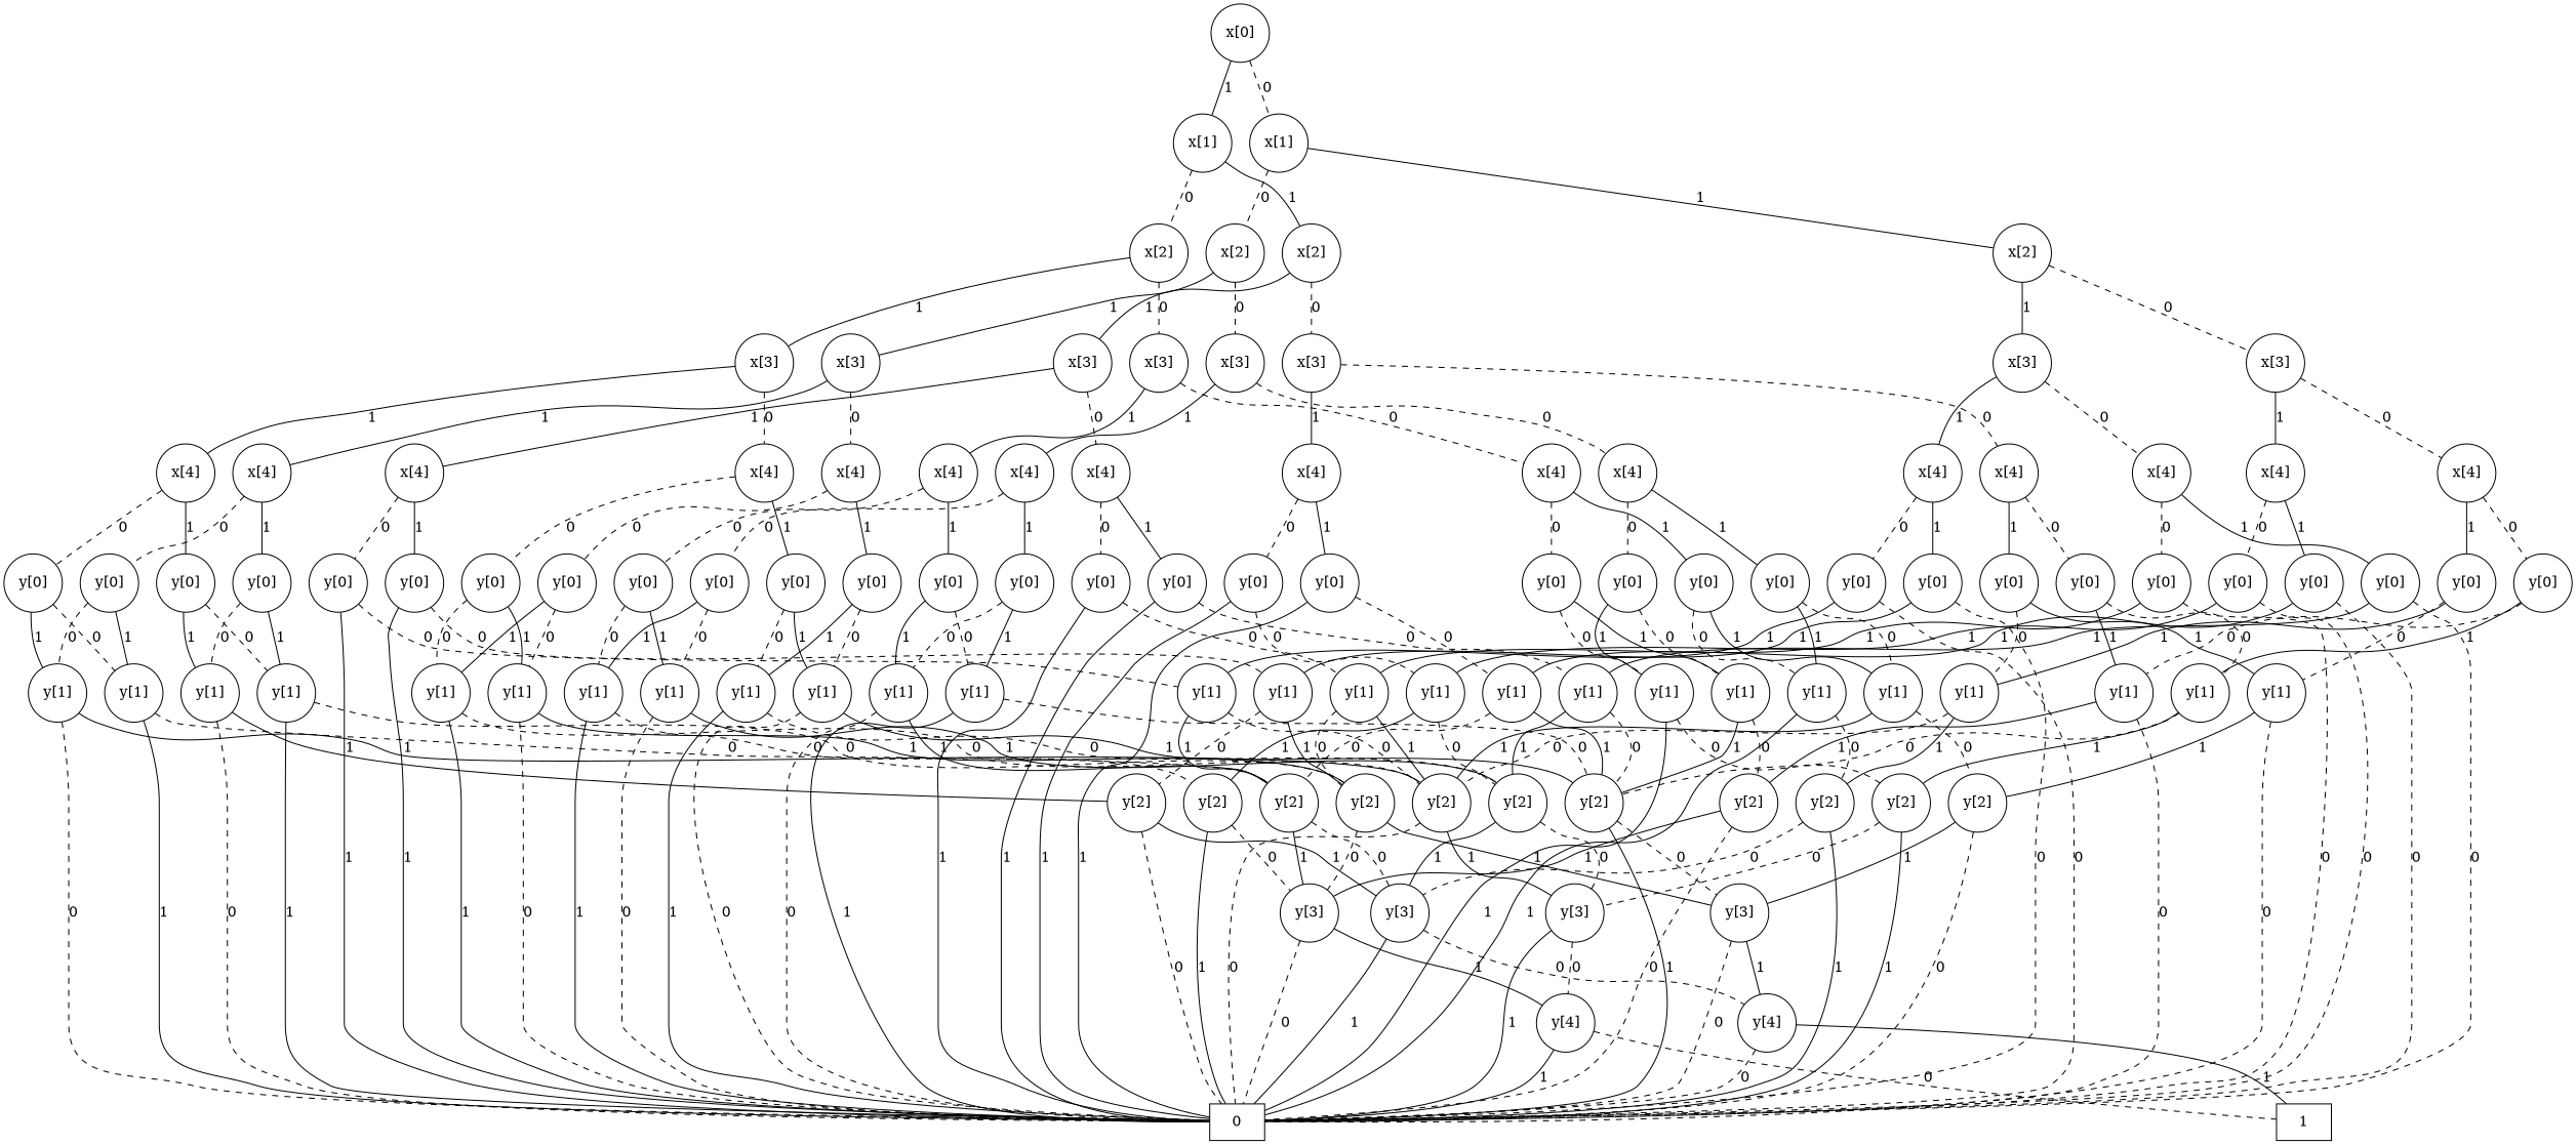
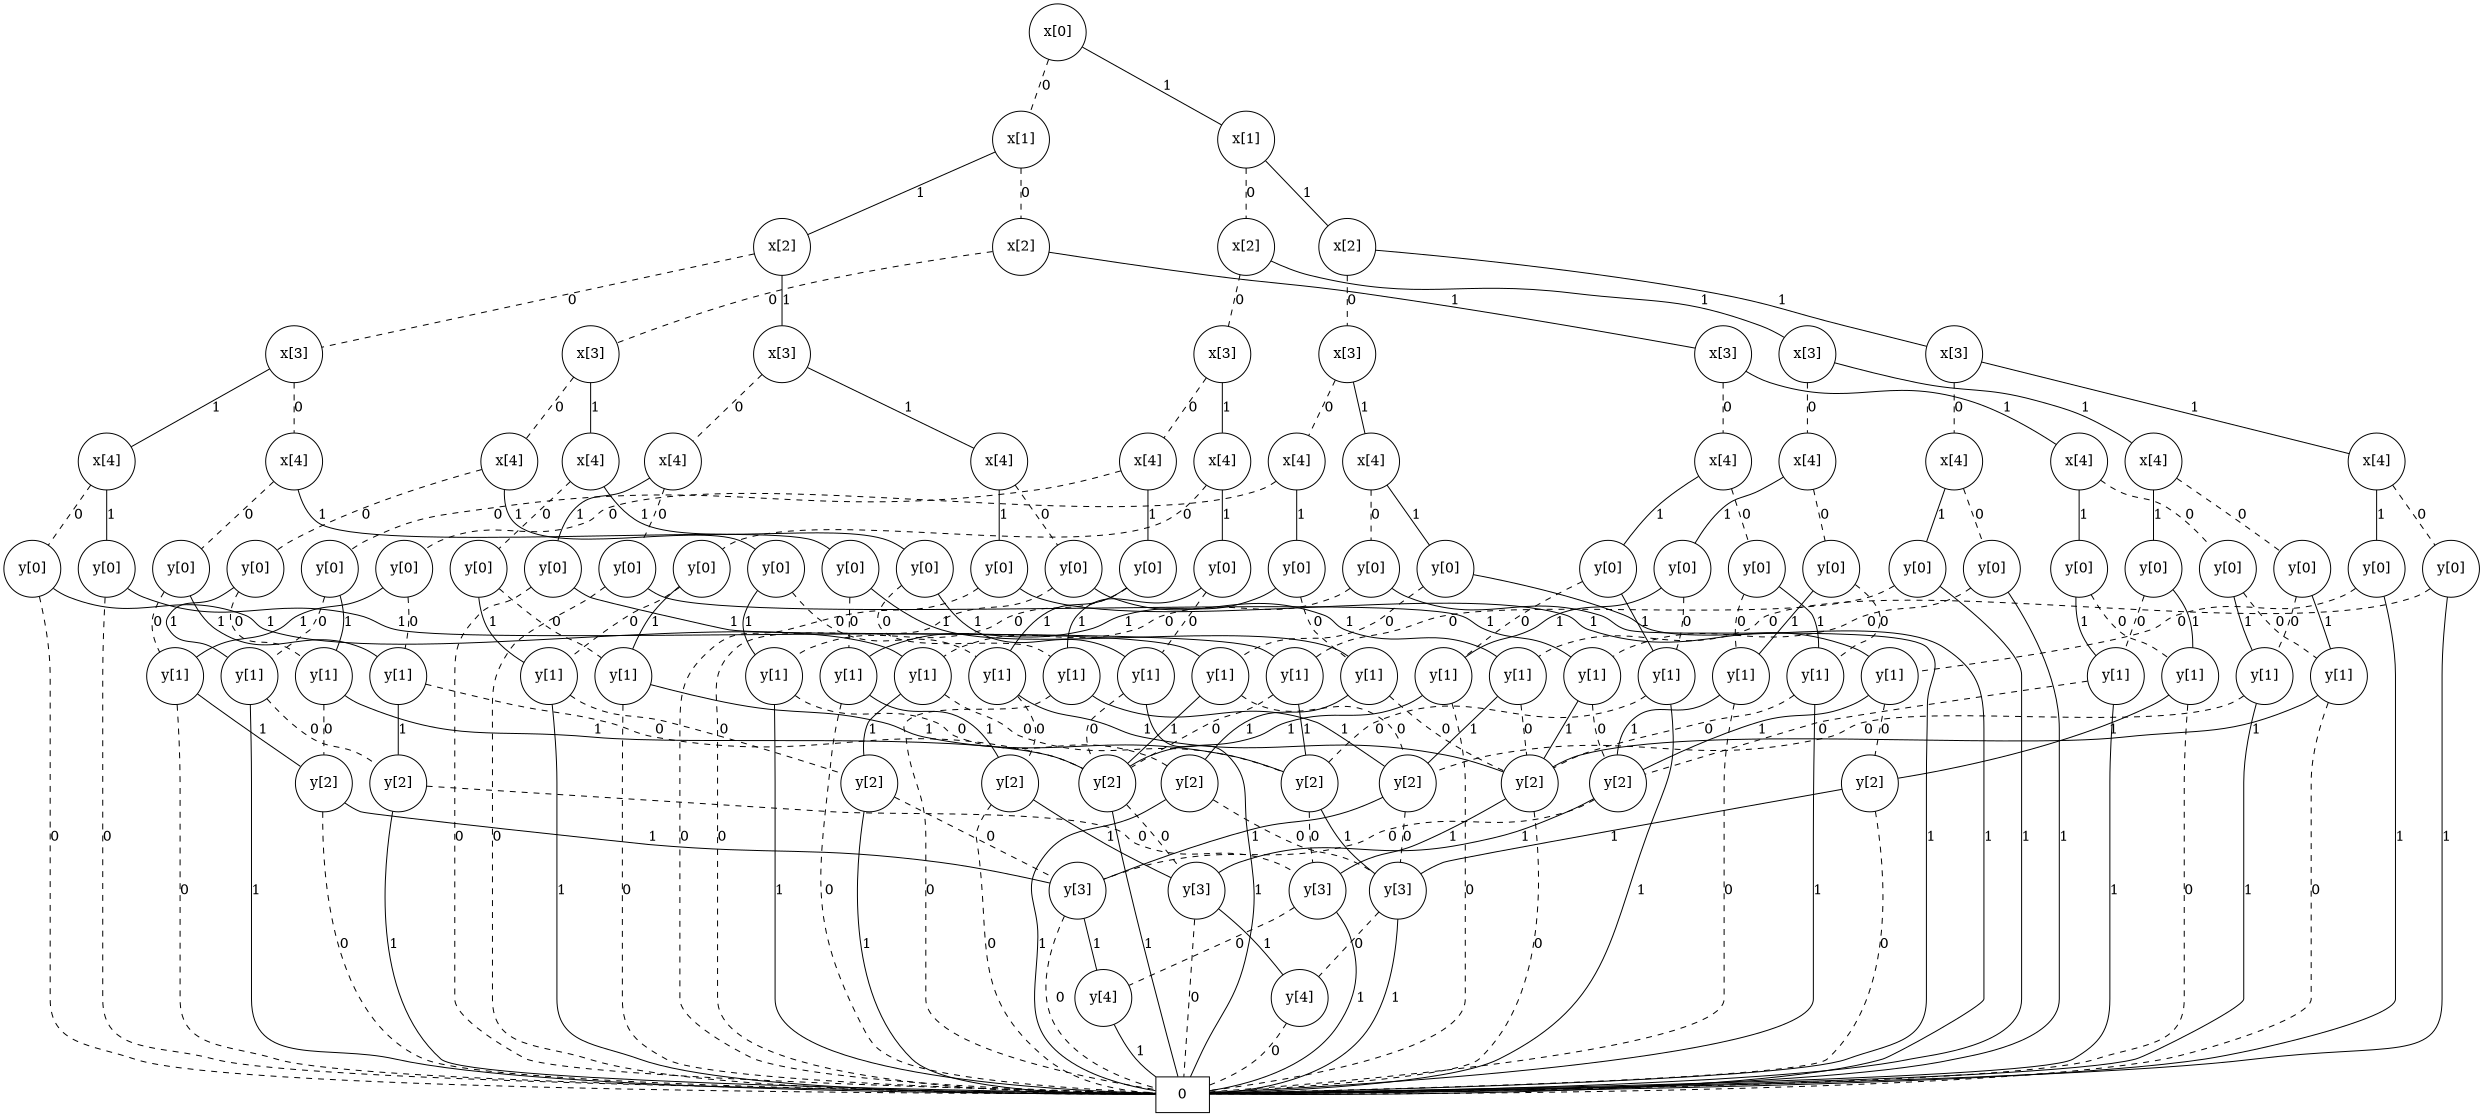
  graph {
    node [shape=circle]
    n1 [label=0 shape=box]
-   n2 [label=1 shape=box]
    n3 [label="y[4]"]
    n4 [label="y[3]"]
    n5 [label="y[2]"]
    n6 [label="y[4]"]
    n7 [label="y[3]"]
    n8 [label="y[2]"]
    n9 [label="y[1]"]
    n10 [label="y[3]"]
    n11 [label="y[2]"]
    n12 [label="y[1]"]
    n13 [label="y[0]"]
    n14 [label="y[2]"]
    n15 [label="y[2]"]
    n16 [label="y[1]"]
    n17 [label="y[3]"]
    n18 [label="y[2]"]
    n19 [label="y[1]"]
    n20 [label="y[0]"]
    n21 [label="x[4]"]
    n22 [label="y[2]"]
    n23 [label="y[1]"]
    n24 [label="y[2]"]
    n25 [label="y[1]"]
    n26 [label="y[0]"]
    n27 [label="y[2]"]
    n28 [label="y[1]"]
    n29 [label="y[1]"]
    n30 [label="y[0]"]
    n31 [label="x[4]"]
    n32 [label="x[3]"]
    n33 [label="y[2]"]
    n34 [label="y[1]"]
    n35 [label="y[1]"]
    n36 [label="y[0]"]
    n37 [label="y[1]"]
    n38 [label="y[1]"]
    n39 [label="y[0]"]
    n40 [label="x[4]"]
    n41 [label="y[1]"]
    n42 [label="y[1]"]
    n43 [label="y[0]"]
    n44 [label="y[2]"]
    n45 [label="y[1]"]
    n46 [label="y[1]"]
    n47 [label="y[0]"]
    n48 [label="x[4]"]
    n49 [label="x[3]"]
    n50 [label="x[2]"]
    n51 [label="y[1]"]
    n52 [label="y[1]"]
    n53 [label="y[0]"]
    n54 [label="y[1]"]
    n55 [label="y[1]"]
    n56 [label="y[0]"]
    n57 [label="x[4]"]
    n58 [label="y[1]"]
    n59 [label="y[0]"]
    n60 [label="y[1]"]
    n61 [label="y[0]"]
    n62 [label="x[4]"]
    n63 [label="x[3]"]
    n64 [label="y[1]"]
    n65 [label="y[0]"]
    n66 [label="y[1]"]
    n67 [label="y[0]"]
    n68 [label="x[4]"]
    n69 [label="y[1]"]
    n70 [label="y[0]"]
    n71 [label="y[1]"]
    n72 [label="y[0]"]
    n73 [label="x[4]"]
    n74 [label="x[3]"]
    n75 [label="x[2]"]
    n76 [label="x[1]"]
    n77 [label="y[0]"]
    n78 [label="y[0]"]
    n79 [label="x[4]"]
    n80 [label="y[0]"]
    n81 [label="y[0]"]
    n82 [label="x[4]"]
    n83 [label="x[3]"]
    n84 [label="y[0]"]
    n85 [label="y[0]"]
    n86 [label="x[4]"]
    n87 [label="y[0]"]
    n88 [label="y[0]"]
    n89 [label="x[4]"]
    n90 [label="x[3]"]
    n91 [label="x[2]"]
    n92 [label="y[0]"]
    n93 [label="y[0]"]
    n94 [label="x[4]"]
    n95 [label="y[0]"]
    n96 [label="y[0]"]
    n97 [label="x[4]"]
    n98 [label="x[3]"]
    n99 [label="y[0]"]
    n100 [label="y[0]"]
    n101 [label="x[4]"]
    n102 [label="y[0]"]
    n103 [label="y[0]"]
    n104 [label="x[4]"]
    n105 [label="x[3]"]
    n106 [label="x[2]"]
    n107 [label="x[1]"]
    n108 [label="x[0]"]
    n3 -- n1 [label=1]
-   n3 -- n2 [label=0 style=dashed]
    n4 -- n1 [label=0 style=dashed]
    n4 -- n3 [label=1]
    n5 -- n1 [label=0 style=dashed]
    n5 -- n4 [label=1]
    n6 -- n1 [label=0 style=dashed]
-   n6 -- n2 [label=1]
    n7 -- n1 [label=0 style=dashed]
    n7 -- n6 [label=1]
    n8 -- n1 [label=1]
    n8 -- n7 [label=0 style=dashed]
    n9 -- n5 [label=0 style=dashed]
    n9 -- n8 [label=1]
    n10 -- n1 [label=1]
    n10 -- n3 [label=0 style=dashed]
    n11 -- n1 [label=1]
    n11 -- n10 [label=0 style=dashed]
    n12 -- n1 [label=1]
    n12 -- n11 [label=0 style=dashed]
    n13 -- n9 [label=0 style=dashed]
    n13 -- n12 [label=1]
    n14 -- n1 [label=0 style=dashed]
    n14 -- n7 [label=1]
    n15 -- n1 [label=0 style=dashed]
    n15 -- n10 [label=1]
    n16 -- n14 [label=0 style=dashed]
    n16 -- n15 [label=1]
    n17 -- n1 [label=1]
    n17 -- n6 [label=0 style=dashed]
    n18 -- n1 [label=1]
    n18 -- n17 [label=0 style=dashed]
    n19 -- n1 [label=1]
    n19 -- n18 [label=0 style=dashed]
    n20 -- n16 [label=0 style=dashed]
    n20 -- n19 [label=1]
    n21 -- n13 [label=0 style=dashed]
    n21 -- n20 [label=1]
    n22 -- n10 [label=0 style=dashed]
    n22 -- n17 [label=1]
    n23 -- n1 [label=0 style=dashed]
    n23 -- n22 [label=1]
    n24 -- n1 [label=1]
    n24 -- n4 [label=0 style=dashed]
    n25 -- n1 [label=1]
    n25 -- n24 [label=0 style=dashed]
    n26 -- n23 [label=0 style=dashed]
    n26 -- n25 [label=1]
    n27 -- n4 [label=1]
    n27 -- n17 [label=0 style=dashed]
    n28 -- n1 [label=0 style=dashed]
    n28 -- n27 [label=1]
    n29 -- n1 [label=1]
    n29 -- n8 [label=0 style=dashed]
    n30 -- n28 [label=0 style=dashed]
    n30 -- n29 [label=1]
    n31 -- n26 [label=0 style=dashed]
    n31 -- n30 [label=1]
    n32 -- n21 [label=0 style=dashed]
    n32 -- n31 [label=1]
    n33 -- n4 [label=0 style=dashed]
    n33 -- n7 [label=1]
    n34 -- n1 [label=0 style=dashed]
    n34 -- n33 [label=1]
    n35 -- n1 [label=1]
    n35 -- n15 [label=0 style=dashed]
    n36 -- n34 [label=0 style=dashed]
    n36 -- n35 [label=1]
    n37 -- n1 [label=0 style=dashed]
    n37 -- n8 [label=1]
    n38 -- n1 [label=1]
    n38 -- n22 [label=0 style=dashed]
    n39 -- n37 [label=0 style=dashed]
    n39 -- n38 [label=1]
    n40 -- n36 [label=0 style=dashed]
    n40 -- n39 [label=1]
    n41 -- n1 [label=0 style=dashed]
    n41 -- n15 [label=1]
    n42 -- n1 [label=1]
    n42 -- n27 [label=0 style=dashed]
    n43 -- n41 [label=0 style=dashed]
    n43 -- n42 [label=1]
    n44 -- n1 [label=0 style=dashed]
    n44 -- n17 [label=1]
    n45 -- n1 [label=0 style=dashed]
    n45 -- n44 [label=1]
    n46 -- n1 [label=1]
    n46 -- n33 [label=0 style=dashed]
    n47 -- n45 [label=0 style=dashed]
    n47 -- n46 [label=1]
    n48 -- n43 [label=0 style=dashed]
    n48 -- n47 [label=1]
    n49 -- n40 [label=0 style=dashed]
    n49 -- n48 [label=1]
    n50 -- n32 [label=0 style=dashed]
    n50 -- n49 [label=1]
    n51 -- n1 [label=0 style=dashed]
    n51 -- n5 [label=1]
    n52 -- n8 [label=0 style=dashed]
    n52 -- n11 [label=1]
    n53 -- n51 [label=0 style=dashed]
    n53 -- n52 [label=1]
    n54 -- n1 [label=0 style=dashed]
    n54 -- n14 [label=1]
    n55 -- n15 [label=0 style=dashed]
    n55 -- n18 [label=1]
    n56 -- n54 [label=0 style=dashed]
    n56 -- n55 [label=1]
    n57 -- n53 [label=0 style=dashed]
    n57 -- n56 [label=1]
    n58 -- n22 [label=0 style=dashed]
    n58 -- n24 [label=1]
    n59 -- n1 [label=0 style=dashed]
    n59 -- n58 [label=1]
    n60 -- n8 [label=1]
    n60 -- n27 [label=0 style=dashed]
    n61 -- n1 [label=0 style=dashed]
    n61 -- n60 [label=1]
    n62 -- n59 [label=0 style=dashed]
    n62 -- n61 [label=1]
    n63 -- n57 [label=0 style=dashed]
    n63 -- n62 [label=1]
    n64 -- n15 [label=1]
    n64 -- n33 [label=0 style=dashed]
    n65 -- n1 [label=0 style=dashed]
    n65 -- n64 [label=1]
    n66 -- n8 [label=0 style=dashed]
    n66 -- n22 [label=1]
    n67 -- n1 [label=0 style=dashed]
    n67 -- n66 [label=1]
    n68 -- n65 [label=0 style=dashed]
    n68 -- n67 [label=1]
    n69 -- n15 [label=0 style=dashed]
    n69 -- n27 [label=1]
    n70 -- n1 [label=0 style=dashed]
    n70 -- n69 [label=1]
    n71 -- n33 [label=1]
    n71 -- n44 [label=0 style=dashed]
    n72 -- n1 [label=0 style=dashed]
    n72 -- n71 [label=1]
    n73 -- n70 [label=0 style=dashed]
    n73 -- n72 [label=1]
    n74 -- n68 [label=0 style=dashed]
    n74 -- n73 [label=1]
    n75 -- n63 [label=0 style=dashed]
    n75 -- n74 [label=1]
    n76 -- n50 [label=0 style=dashed]
    n76 -- n75 [label=1]
    n77 -- n9 [label=1]
    n77 -- n12 [label=0 style=dashed]
    n78 -- n16 [label=1]
    n78 -- n19 [label=0 style=dashed]
    n79 -- n77 [label=0 style=dashed]
    n79 -- n78 [label=1]
    n80 -- n23 [label=1]
    n80 -- n25 [label=0 style=dashed]
    n81 -- n28 [label=1]
    n81 -- n29 [label=0 style=dashed]
    n82 -- n80 [label=0 style=dashed]
    n82 -- n81 [label=1]
    n83 -- n79 [label=0 style=dashed]
    n83 -- n82 [label=1]
    n84 -- n34 [label=1]
    n84 -- n35 [label=0 style=dashed]
    n85 -- n37 [label=1]
    n85 -- n38 [label=0 style=dashed]
    n86 -- n84 [label=0 style=dashed]
    n86 -- n85 [label=1]
    n87 -- n41 [label=1]
    n87 -- n42 [label=0 style=dashed]
    n88 -- n45 [label=1]
    n88 -- n46 [label=0 style=dashed]
    n89 -- n87 [label=0 style=dashed]
    n89 -- n88 [label=1]
    n90 -- n86 [label=0 style=dashed]
    n90 -- n89 [label=1]
    n91 -- n83 [label=0 style=dashed]
    n91 -- n90 [label=1]
    n92 -- n51 [label=1]
    n92 -- n52 [label=0 style=dashed]
    n93 -- n54 [label=1]
    n93 -- n55 [label=0 style=dashed]
    n94 -- n92 [label=0 style=dashed]
    n94 -- n93 [label=1]
    n95 -- n1 [label=1]
    n95 -- n58 [label=0 style=dashed]
    n96 -- n1 [label=1]
    n96 -- n60 [label=0 style=dashed]
    n97 -- n95 [label=0 style=dashed]
    n97 -- n96 [label=1]
    n98 -- n94 [label=0 style=dashed]
    n98 -- n97 [label=1]
    n99 -- n1 [label=1]
    n99 -- n64 [label=0 style=dashed]
    n100 -- n1 [label=1]
    n100 -- n66 [label=0 style=dashed]
    n101 -- n99 [label=0 style=dashed]
    n101 -- n100 [label=1]
    n102 -- n1 [label=1]
    n102 -- n69 [label=0 style=dashed]
    n103 -- n1 [label=1]
    n103 -- n71 [label=0 style=dashed]
    n104 -- n102 [label=0 style=dashed]
    n104 -- n103 [label=1]
    n105 -- n101 [label=0 style=dashed]
    n105 -- n104 [label=1]
    n106 -- n98 [label=0 style=dashed]
    n106 -- n105 [label=1]
    n107 -- n91 [label=0 style=dashed]
    n107 -- n106 [label=1]
    n108 -- n76 [label=0 style=dashed]
    n108 -- n107 [label=1]
  }
